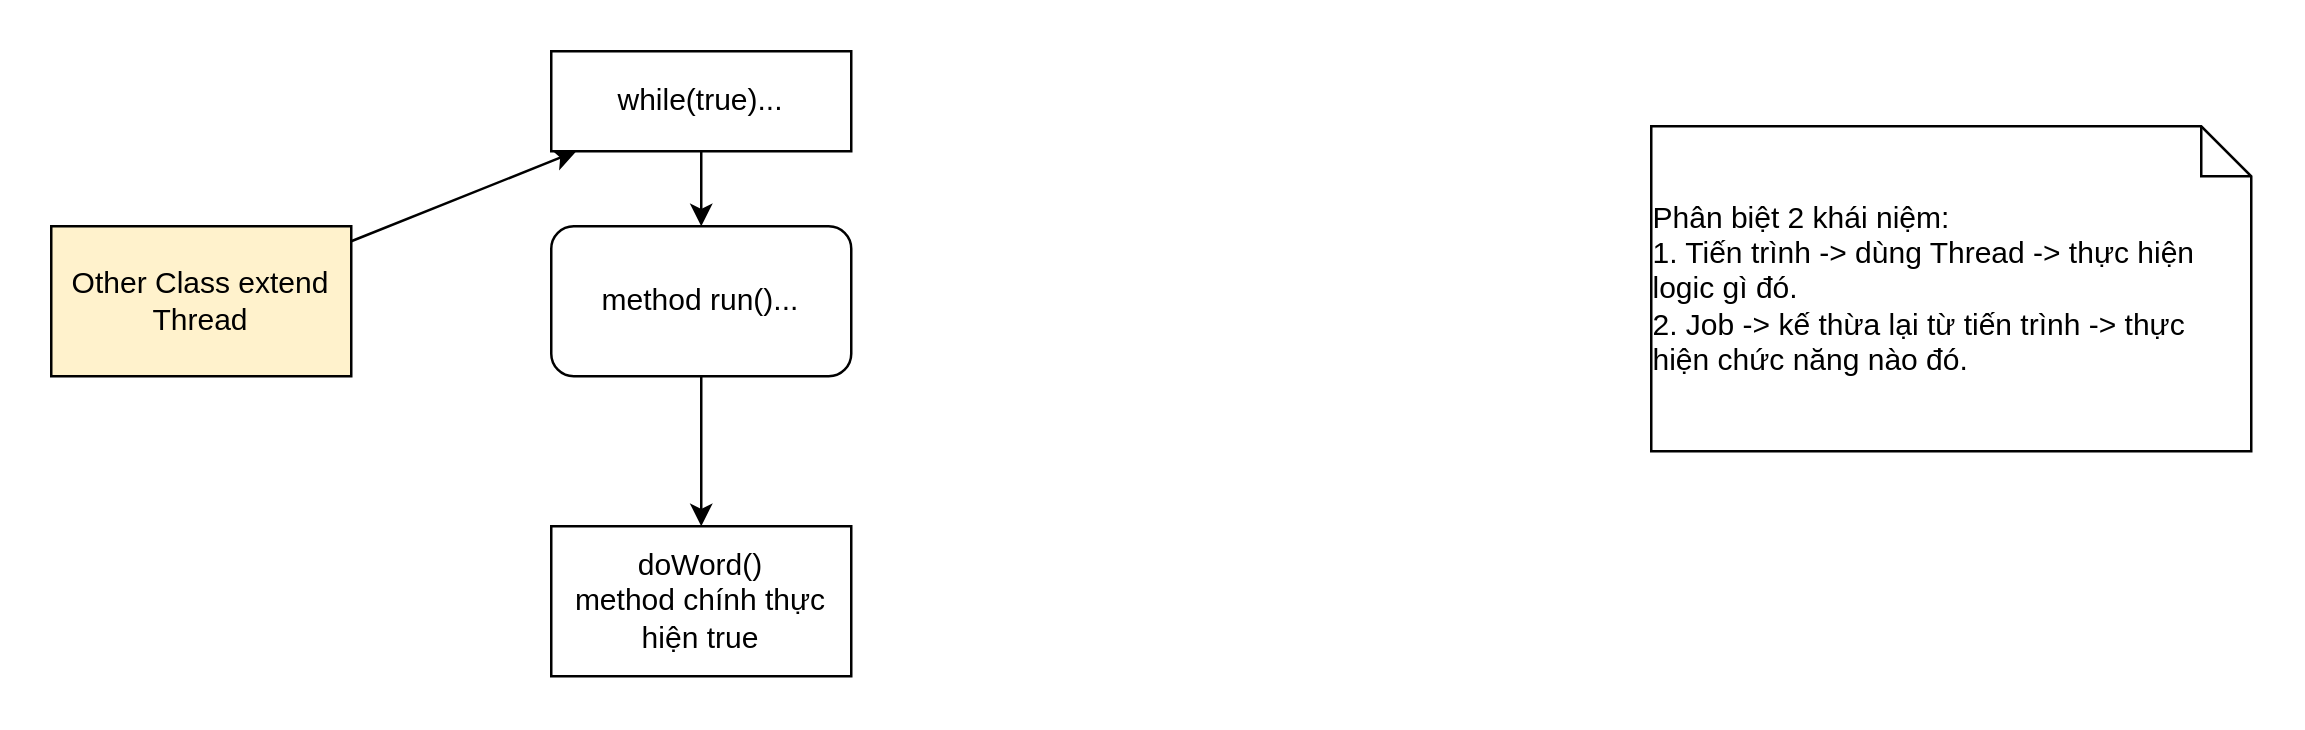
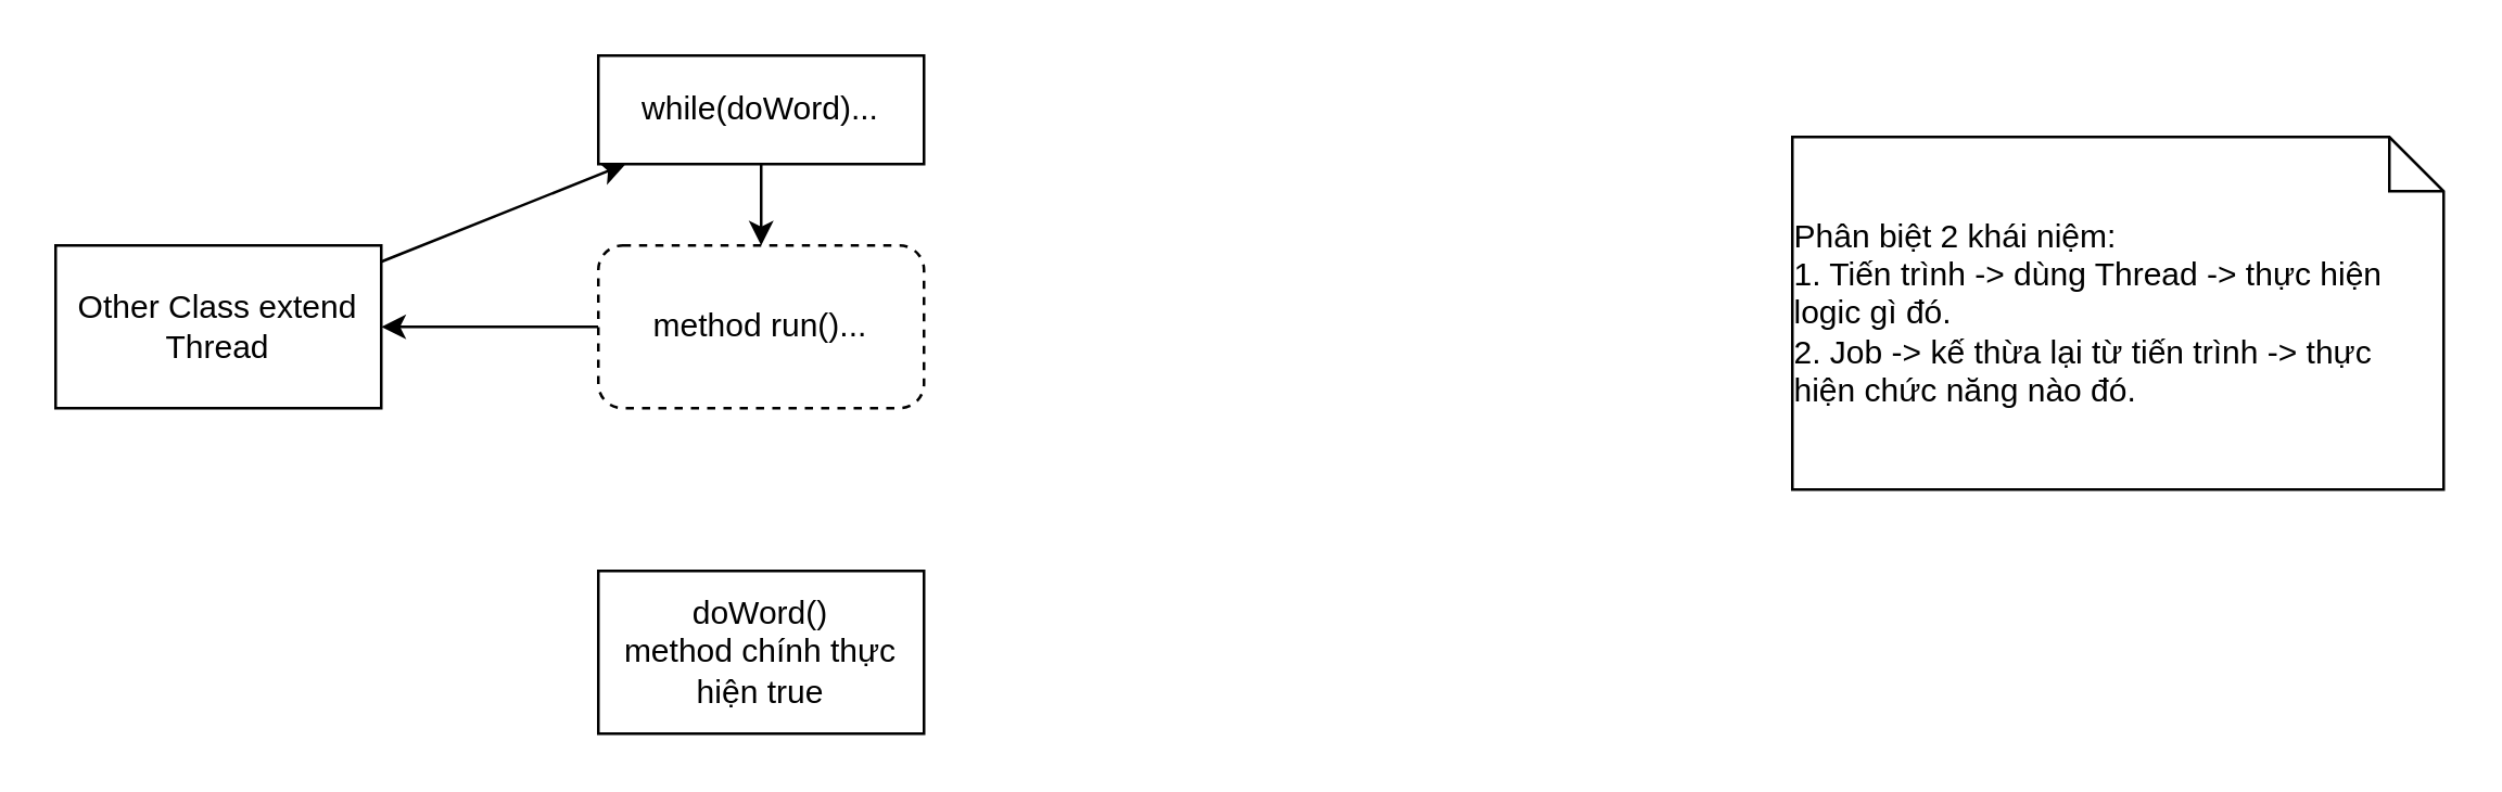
  <mxCell id="0" />
  <mxCell id="1" parent="0" />
  <mxCell id="2" style="rounded=0;orthogonalLoop=1;jettySize=auto;html=1;" edge="1" parent="1" source="3" target="9"><mxGeometry relative="1" as="geometry" /></mxCell>
- <mxCell id="3" value="Other Class extend Thread" style="rounded=0;whiteSpace=wrap;html=1;fillColor=#fff2cc;" vertex="1" parent="1"><mxGeometry x="20" y="90" width="120" height="60" as="geometry" /></mxCell>
- <mxCell id="4" style="rounded=0;orthogonalLoop=1;jettySize=auto;html=1;" edge="1" parent="1" source="5" target="6"><mxGeometry relative="1" as="geometry" /></mxCell>
- <mxCell id="5" value="method run()..." style="rounded=1;whiteSpace=wrap;html=1;" vertex="1" parent="1"><mxGeometry x="220" y="90" width="120" height="60" as="geometry" /></mxCell>
+ <mxCell id="3" value="Other Class extend Thread" style="rounded=0;whiteSpace=wrap;html=1;" vertex="1" parent="1"><mxGeometry x="20" y="90" width="120" height="60" as="geometry" /></mxCell>
+ <mxCell id="4" style="rounded=0;orthogonalLoop=1;jettySize=auto;html=1;" edge="1" parent="1" source="5" target="3"><mxGeometry relative="1" as="geometry" /></mxCell>
+ <mxCell id="5" value="method run()..." style="rounded=1;whiteSpace=wrap;html=1;dashed=1;" vertex="1" parent="1"><mxGeometry x="220" y="90" width="120" height="60" as="geometry" /></mxCell>
  <mxCell id="6" value="doWord()&lt;br&gt;method chính thực hiện true" style="rounded=0;whiteSpace=wrap;html=1;" vertex="1" parent="1"><mxGeometry x="220" y="210" width="120" height="60" as="geometry" /></mxCell>
  <mxCell id="7" value="&lt;div style=&quot;text-align: left&quot;&gt;&lt;span&gt;Phân biệt 2 khái niệm:&lt;/span&gt;&lt;/div&gt;&lt;div style=&quot;text-align: left&quot;&gt;&lt;span&gt;1. Tiến trình -&amp;gt; dùng Thread -&amp;gt; thực hiện logic gì đó.&lt;/span&gt;&lt;/div&gt;&lt;div style=&quot;text-align: left&quot;&gt;&lt;span&gt;2. Job -&amp;gt; kế thừa lại từ tiến trình -&amp;gt; thực hiện chức năng nào đó.&lt;/span&gt;&lt;/div&gt;" style="shape=note;size=20;whiteSpace=wrap;html=1;" vertex="1" parent="1"><mxGeometry x="660" y="50" width="240" height="130" as="geometry" /></mxCell>
  <mxCell id="8" style="edgeStyle=none;rounded=0;orthogonalLoop=1;jettySize=auto;html=1;entryX=0.5;entryY=0;entryDx=0;entryDy=0;" edge="1" parent="1" source="9" target="5"><mxGeometry relative="1" as="geometry" /></mxCell>
- <mxCell id="9" value="while(true)..." style="rounded=0;whiteSpace=wrap;html=1;" vertex="1" parent="1"><mxGeometry x="220" y="20" width="120" height="40" as="geometry" /></mxCell>
+ <mxCell id="9" value="while(doWord)..." style="rounded=0;whiteSpace=wrap;html=1;" vertex="1" parent="1"><mxGeometry x="220" y="20" width="120" height="40" as="geometry" /></mxCell>
